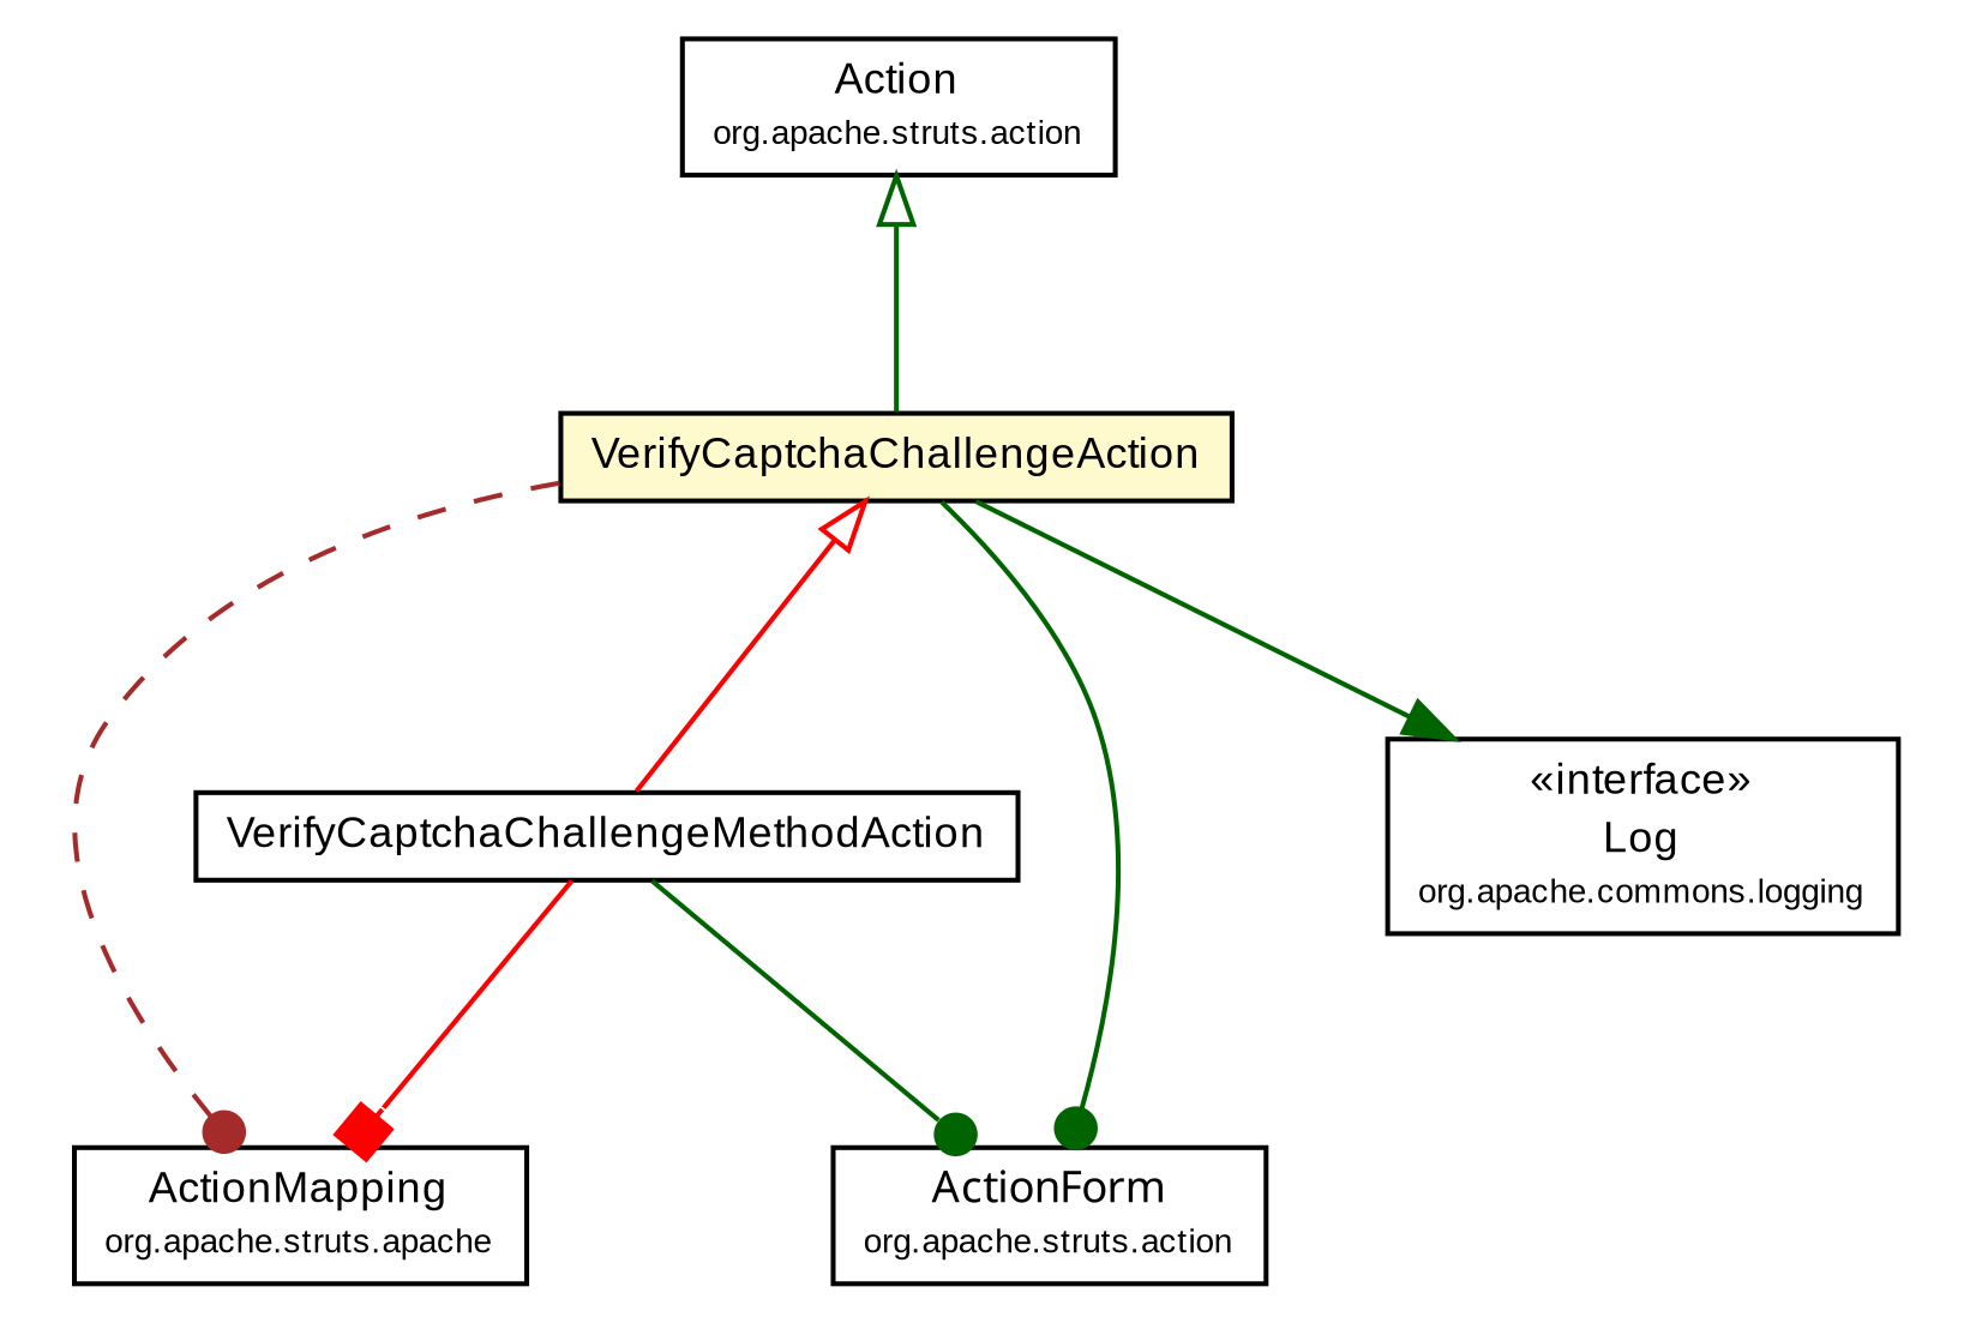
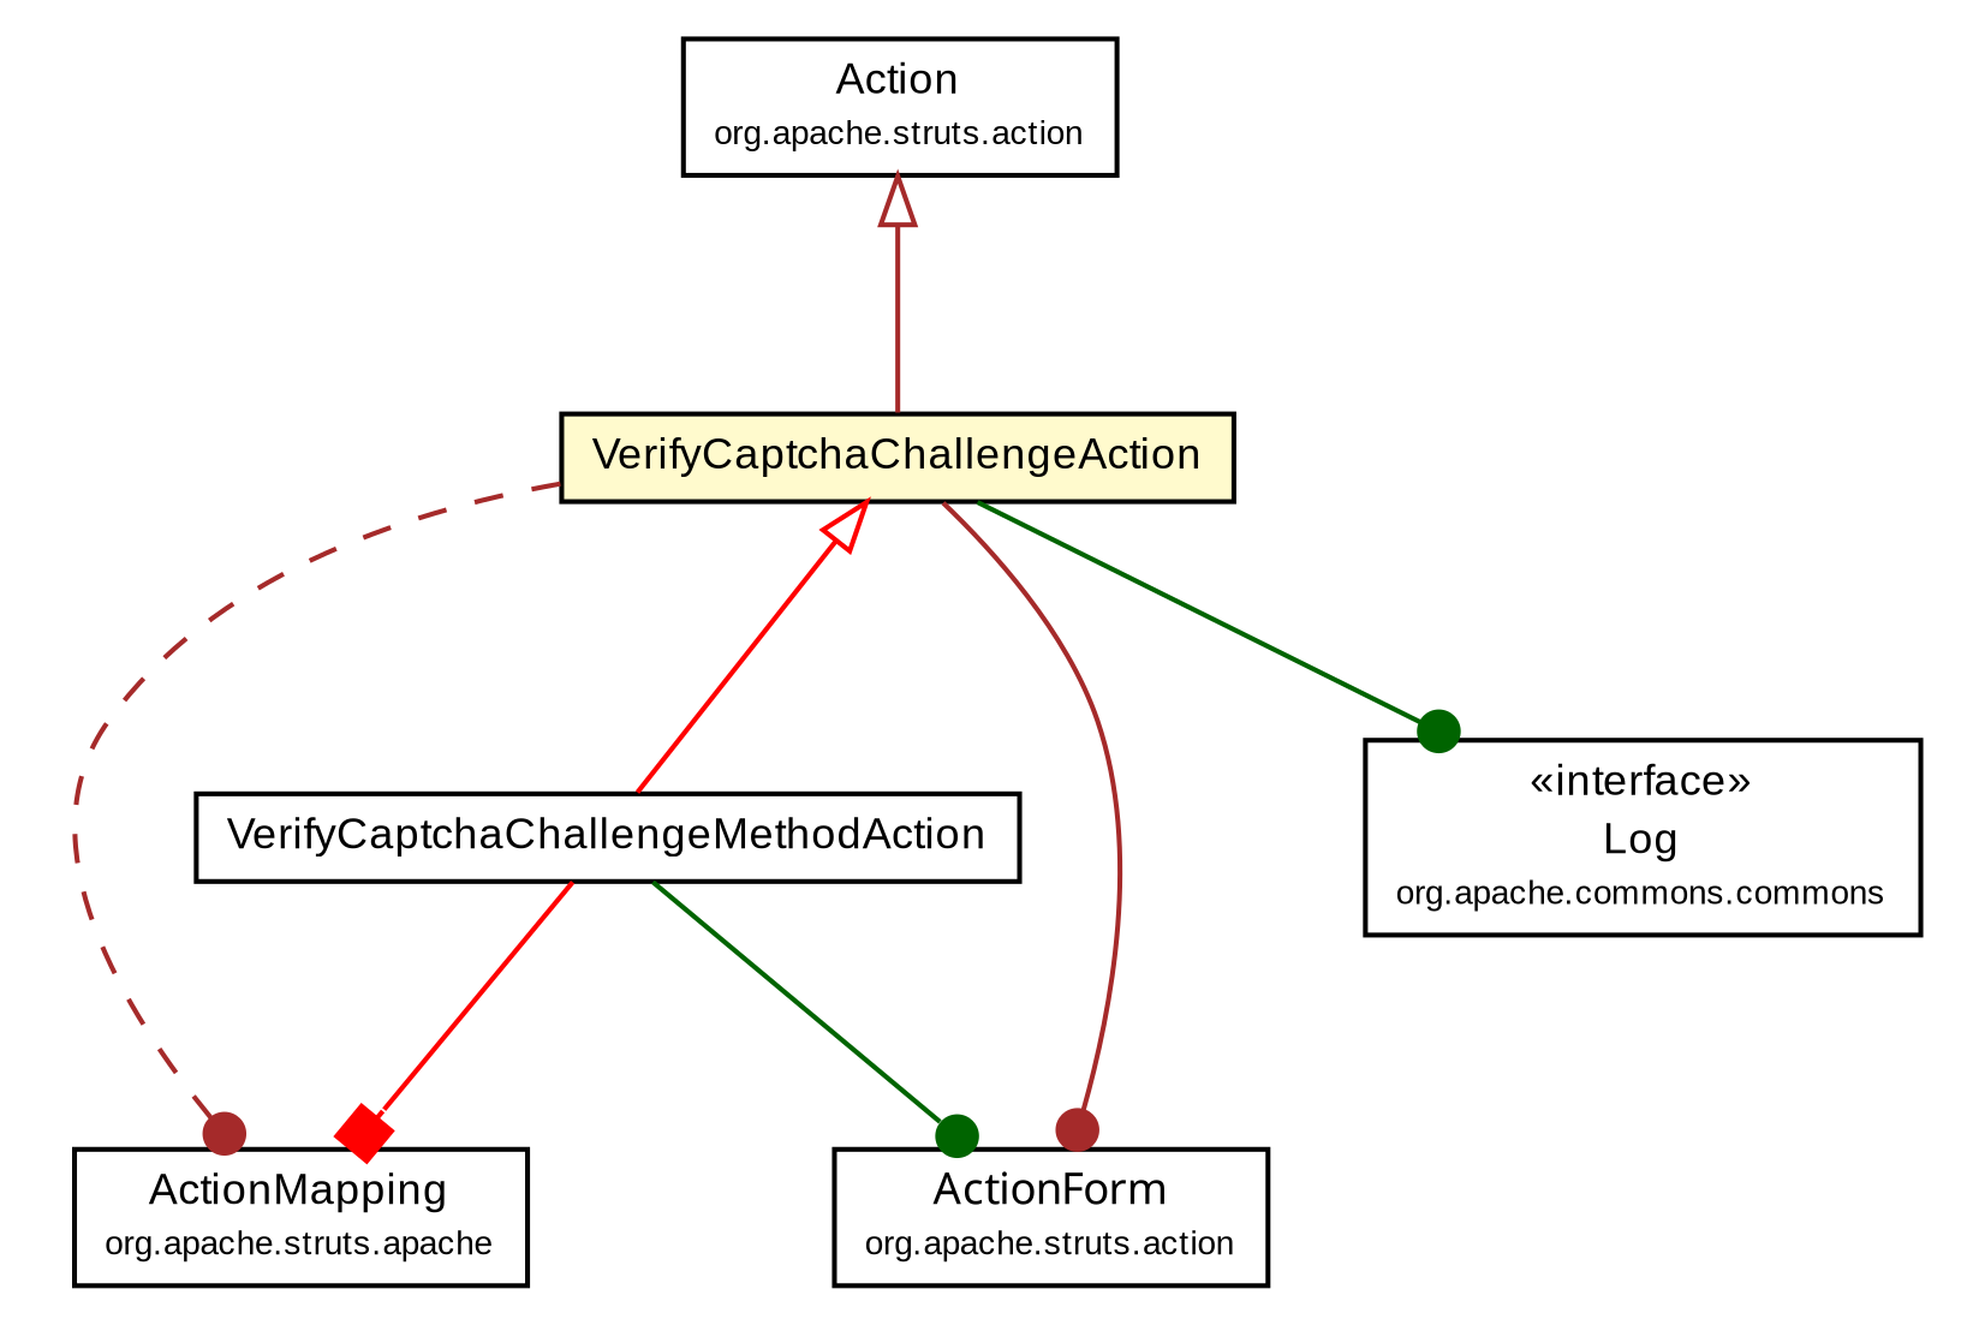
  digraph {
    node [fontcolor=black fontname=arial fontsize=9.0 shape=plaintext]
    edge [arrowhead=dot color=darkgreen fontcolor=black fontname=arial fontsize=10.0 headport=p labelfontname=arial labelfontsize=10 style=solid tailport=p]
    n1 [label=<<table border="0" cellborder="1" cellspacing="0" cellpadding="2" port="p" href="./VerifyCaptchaChallengeMethodAction.html"> 		<tr><td><table border="0" cellspacing="0" cellpadding="1"> 			<tr><td> VerifyCaptchaChallengeMethodAction </td></tr> 		</table></td></tr> 		</table>>]
    n2 [label=<<table border="0" cellborder="1" cellspacing="0" cellpadding="2" port="p" href="http://java.sun.com/j2se/1.4.2/docs/api/org/apache/struts/action/ActionMapping.html"> 		<tr><td><table border="0" cellspacing="0" cellpadding="1"> 			<tr><td> ActionMapping </td></tr> 			<tr><td><font point-size="7.0"> org.apache.struts.apache </font></td></tr> 		</table></td></tr> 		</table>>]
    n3 [label=<<table border="0" cellborder="1" cellspacing="0" cellpadding="2" port="p" href="http://java.sun.com/j2se/1.4.2/docs/api/org/apache/struts/action/ActionForm.html"> 		<tr><td><table border="0" cellspacing="0" cellpadding="1"> 			<tr><td><font face="ariali"> ActionForm </font></td></tr> 			<tr><td><font point-size="7.0"> org.apache.struts.action </font></td></tr> 		</table></td></tr> 		</table>>]
    n4 [label=<<table border="0" cellborder="1" cellspacing="0" cellpadding="2" port="p" bgcolor="lemonChiffon" href="./VerifyCaptchaChallengeAction.html"> 		<tr><td><table border="0" cellspacing="0" cellpadding="1"> 			<tr><td> VerifyCaptchaChallengeAction </td></tr> 		</table></td></tr> 		</table>>]
-   n5 [label=<<table border="0" cellborder="1" cellspacing="0" cellpadding="2" port="p" href="http://java.sun.com/j2se/1.4.2/docs/api/org/apache/commons/logging/Log.html"> 		<tr><td><table border="0" cellspacing="0" cellpadding="1"> 			<tr><td> &laquo;interface&raquo; </td></tr> 			<tr><td> Log </td></tr> 			<tr><td><font point-size="7.0"> org.apache.commons.logging </font></td></tr> 		</table></td></tr> 		</table>>]
+   n5 [label=<<table border="0" cellborder="1" cellspacing="0" cellpadding="2" port="p" href="http://java.sun.com/j2se/1.4.2/docs/api/org/apache/commons/logging/Log.html"> 		<tr><td><table border="0" cellspacing="0" cellpadding="1"> 			<tr><td> &laquo;interface&raquo; </td></tr> 			<tr><td> Log </td></tr> 			<tr><td><font point-size="7.0"> org.apache.commons.commons </font></td></tr> 		</table></td></tr> 		</table>>]
    n6 [label=<<table border="0" cellborder="1" cellspacing="0" cellpadding="2" port="p" href="http://java.sun.com/j2se/1.4.2/docs/api/org/apache/struts/action/Action.html"> 		<tr><td><table border="0" cellspacing="0" cellpadding="1"> 			<tr><td> Action </td></tr> 			<tr><td><font point-size="7.0"> org.apache.struts.action </font></td></tr> 		</table></td></tr> 		</table>>]
    n1 -> n2 [arrowhead=box color=red]
    n1 -> n3
    n4 -> n1 [arrowtail=empty color=red dir=back fontsize=10 arrowhead="" fontcolor=""]
    n4 -> n2 [color=brown style=dashed]
-   n4 -> n3
-   n4 -> n5 [arrowhead=normal]
-   n6 -> n4 [arrowtail=empty dir=back fontsize=10 arrowhead="" fontcolor=""]
+   n4 -> n3 [color=brown]
+   n4 -> n5
+   n6 -> n4 [arrowtail=empty color=brown dir=back fontsize=10 arrowhead="" fontcolor=""]
  }
